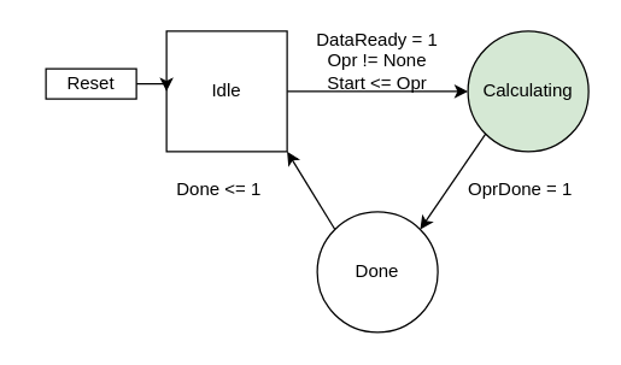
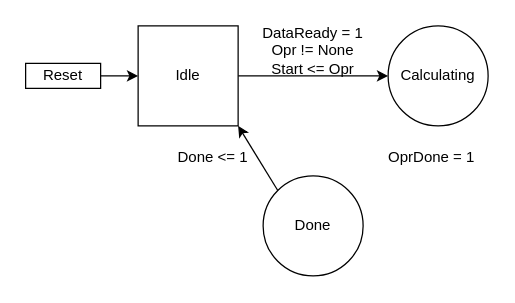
  <mxCell id="0" />
  <mxCell id="1" parent="0" />
  <mxCell id="2" style="edgeStyle=orthogonalEdgeStyle;rounded=0;orthogonalLoop=1;jettySize=auto;html=1;exitX=1;exitY=0.5;exitDx=0;exitDy=0;" edge="1" parent="1" source="3" target="4"><mxGeometry relative="1" as="geometry" /></mxCell>
  <mxCell id="3" value="Idle" style="whiteSpace=wrap;html=1;aspect=fixed;rounded=0;" vertex="1" parent="1"><mxGeometry x="110" y="20" width="80" height="80" as="geometry" /></mxCell>
- <mxCell id="4" value="Calculating" style="ellipse;whiteSpace=wrap;html=1;aspect=fixed;fillColor=#d5e8d4;" vertex="1" parent="1"><mxGeometry x="310" y="20" width="80" height="80" as="geometry" /></mxCell>
+ <mxCell id="4" value="Calculating" style="ellipse;whiteSpace=wrap;html=1;aspect=fixed;" vertex="1" parent="1"><mxGeometry x="310" y="20" width="80" height="80" as="geometry" /></mxCell>
  <mxCell id="5" value="Done" style="ellipse;whiteSpace=wrap;html=1;aspect=fixed;" vertex="1" parent="1"><mxGeometry x="210" y="140" width="80" height="80" as="geometry" /></mxCell>
  <mxCell id="6" value="" style="edgeStyle=orthogonalEdgeStyle;rounded=0;orthogonalLoop=1;jettySize=auto;html=1;" edge="1" parent="1" source="7" target="3"><mxGeometry relative="1" as="geometry" /></mxCell>
- <mxCell id="7" value="Reset" style="rounded=0;whiteSpace=wrap;html=1;" vertex="1" parent="1"><mxGeometry x="30" y="45" width="60" height="20" as="geometry" /></mxCell>
+ <mxCell id="7" value="Reset" style="rounded=0;whiteSpace=wrap;html=1;" vertex="1" parent="1"><mxGeometry x="20" y="50" width="60" height="20" as="geometry" /></mxCell>
  <mxCell id="8" value="&lt;div&gt;DataReady = 1&lt;/div&gt;&lt;div&gt;Opr != None &lt;br&gt;&lt;/div&gt;&lt;div&gt;Start &amp;lt;= Opr&lt;br&gt;&lt;/div&gt;" style="text;html=1;strokeColor=none;fillColor=none;align=center;verticalAlign=middle;whiteSpace=wrap;rounded=0;" vertex="1" parent="1"><mxGeometry x="200" y="20" width="100" height="40" as="geometry" /></mxCell>
  <mxCell id="9" value="&lt;div&gt;&lt;div&gt;OprDone = 1&lt;br&gt;&lt;/div&gt;&lt;/div&gt;" style="text;html=1;strokeColor=none;fillColor=none;align=center;verticalAlign=middle;whiteSpace=wrap;rounded=0;" vertex="1" parent="1"><mxGeometry x="300" y="110" width="90" height="30" as="geometry" /></mxCell>
- <mxCell id="10" value="&lt;div&gt;Done &amp;lt;= 1&lt;br&gt;&lt;/div&gt;" style="text;html=1;strokeColor=none;fillColor=none;align=center;verticalAlign=middle;whiteSpace=wrap;rounded=0;" vertex="1" parent="1"><mxGeometry x="105" y="110" width="80" height="30" as="geometry" /></mxCell>
- <mxCell id="11" value="" style="endArrow=classic;html=1;rounded=0;entryX=1;entryY=0;entryDx=0;entryDy=0;exitX=0;exitY=1;exitDx=0;exitDy=0;" edge="1" parent="1" source="4" target="5"><mxGeometry width="50" height="50" relative="1" as="geometry"><mxPoint x="300" y="160" as="sourcePoint" /><mxPoint x="350" y="110" as="targetPoint" /></mxGeometry></mxCell>
+ <mxCell id="10" value="&lt;div&gt;Done &amp;lt;= 1&lt;br&gt;&lt;/div&gt;" style="text;html=1;strokeColor=none;fillColor=none;align=center;verticalAlign=middle;whiteSpace=wrap;rounded=0;" vertex="1" parent="1"><mxGeometry x="130" y="110" width="80" height="30" as="geometry" /></mxCell>
  <mxCell id="12" value="" style="endArrow=classic;html=1;rounded=0;entryX=1;entryY=1;entryDx=0;entryDy=0;exitX=0;exitY=0;exitDx=0;exitDy=0;" edge="1" parent="1" source="5" target="3"><mxGeometry width="50" height="50" relative="1" as="geometry"><mxPoint x="288" y="162" as="sourcePoint" /><mxPoint x="332" y="98" as="targetPoint" /></mxGeometry></mxCell>
